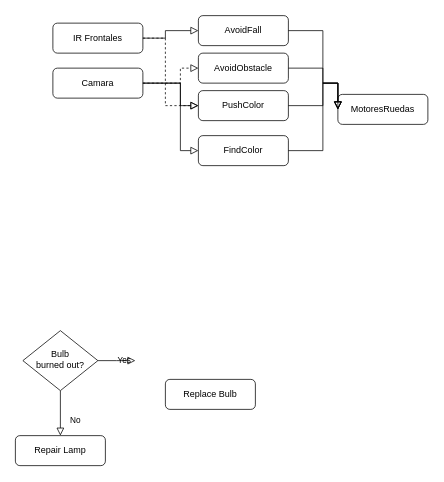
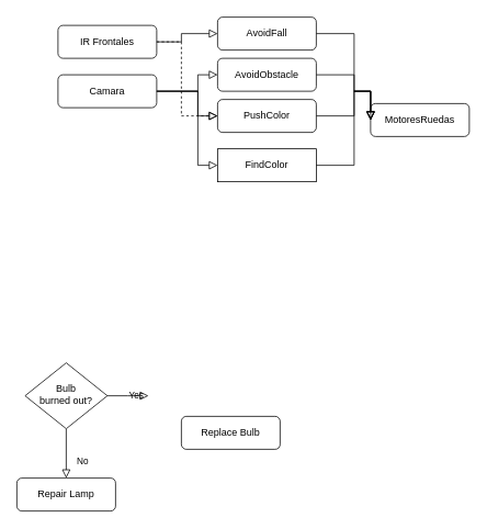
  <mxCell id="0" />
  <mxCell id="1" parent="0" />
  <mxCell id="2" value="IR Frontales" style="rounded=1;whiteSpace=wrap;html=1;fontSize=12;glass=0;strokeWidth=1;shadow=0;" parent="1" vertex="1"><mxGeometry x="70" y="30" width="120" height="40" as="geometry" /></mxCell>
  <mxCell id="3" value="" style="edgeStyle=orthogonalEdgeStyle;rounded=0;html=1;jettySize=auto;orthogonalLoop=1;fontSize=11;endArrow=block;endFill=0;endSize=8;strokeWidth=1;shadow=0;labelBackgroundColor=none;exitX=1;exitY=0.5;exitDx=0;exitDy=0;entryX=0;entryY=0.5;entryDx=0;entryDy=0;" parent="1" source="2" target="4" edge="1"><mxGeometry x="-0.003" y="10" relative="1" as="geometry"><mxPoint as="offset" /><Array as="points"><mxPoint x="220" y="50" /><mxPoint x="220" y="40" /></Array></mxGeometry></mxCell>
  <mxCell id="4" value="AvoidFall" style="rounded=1;whiteSpace=wrap;html=1;fontSize=12;glass=0;strokeWidth=1;shadow=0;" parent="1" vertex="1"><mxGeometry x="264" y="20" width="120" height="40" as="geometry" /></mxCell>
  <mxCell id="5" value="No" style="rounded=0;html=1;jettySize=auto;orthogonalLoop=1;fontSize=11;endArrow=block;endFill=0;endSize=8;strokeWidth=1;shadow=0;labelBackgroundColor=none;edgeStyle=orthogonalEdgeStyle;" parent="1" source="7" target="8" edge="1"><mxGeometry x="0.333" y="20" relative="1" as="geometry"><mxPoint as="offset" /></mxGeometry></mxCell>
  <mxCell id="6" value="Yes" style="edgeStyle=orthogonalEdgeStyle;rounded=0;html=1;jettySize=auto;orthogonalLoop=1;fontSize=11;endArrow=block;endFill=0;endSize=8;strokeWidth=1;shadow=0;labelBackgroundColor=none;" parent="1" source="7" edge="1"><mxGeometry y="10" relative="1" as="geometry"><mxPoint as="offset" /><mxPoint x="180" y="480" as="targetPoint" /></mxGeometry></mxCell>
  <mxCell id="7" value="Bulb&lt;br&gt;burned out?" style="rhombus;whiteSpace=wrap;html=1;shadow=0;fontFamily=Helvetica;fontSize=12;align=center;strokeWidth=1;spacing=6;spacingTop=-4;" parent="1" vertex="1"><mxGeometry x="30" y="440" width="100" height="80" as="geometry" /></mxCell>
  <mxCell id="8" value="Repair Lamp" style="rounded=1;whiteSpace=wrap;html=1;fontSize=12;glass=0;strokeWidth=1;shadow=0;" parent="1" vertex="1"><mxGeometry x="20" y="580" width="120" height="40" as="geometry" /></mxCell>
  <mxCell id="9" value="Replace Bulb" style="rounded=1;whiteSpace=wrap;html=1;fontSize=12;glass=0;strokeWidth=1;shadow=0;" parent="1" vertex="1"><mxGeometry x="220" y="505" width="120" height="40" as="geometry" /></mxCell>
  <mxCell id="10" value="AvoidObstacle" style="rounded=1;whiteSpace=wrap;html=1;fontSize=12;glass=0;strokeWidth=1;shadow=0;" vertex="1" parent="1"><mxGeometry x="264" y="70" width="120" height="40" as="geometry" /></mxCell>
  <mxCell id="11" value="PushColor" style="rounded=1;whiteSpace=wrap;html=1;fontSize=12;glass=0;strokeWidth=1;shadow=0;" vertex="1" parent="1"><mxGeometry x="264" y="120" width="120" height="40" as="geometry" /></mxCell>
- <mxCell id="12" value="FindColor" style="rounded=1;whiteSpace=wrap;html=1;fontSize=12;glass=0;strokeWidth=1;shadow=0;" vertex="1" parent="1"><mxGeometry x="264" y="180" width="120" height="40" as="geometry" /></mxCell>
+ <mxCell id="12" value="FindColor" style="whiteSpace=wrap;html=1;fontSize=12;glass=0;strokeWidth=1;shadow=0;rounded=0;" vertex="1" parent="1"><mxGeometry x="264" y="180" width="120" height="40" as="geometry" /></mxCell>
  <mxCell id="13" value="Camara" style="rounded=1;whiteSpace=wrap;html=1;fontSize=12;glass=0;strokeWidth=1;shadow=0;" vertex="1" parent="1"><mxGeometry x="70" y="90" width="120" height="40" as="geometry" /></mxCell>
- <mxCell id="14" value="" style="edgeStyle=orthogonalEdgeStyle;rounded=0;html=1;jettySize=auto;orthogonalLoop=1;fontSize=11;endArrow=block;endFill=0;endSize=8;strokeWidth=1;shadow=0;labelBackgroundColor=none;exitX=1;exitY=0.5;exitDx=0;exitDy=0;entryX=0;entryY=0.5;entryDx=0;entryDy=0;dashed=1;" edge="1" parent="1" source="13" target="10"><mxGeometry x="-0.003" y="10" relative="1" as="geometry"><mxPoint as="offset" /><mxPoint x="200" y="50" as="sourcePoint" /><mxPoint x="274" y="50" as="targetPoint" /><Array as="points"><mxPoint x="240" y="110" /><mxPoint x="240" y="90" /></Array></mxGeometry></mxCell>
+ <mxCell id="14" value="" style="edgeStyle=orthogonalEdgeStyle;rounded=0;html=1;jettySize=auto;orthogonalLoop=1;fontSize=11;endArrow=block;endFill=0;endSize=8;strokeWidth=1;shadow=0;labelBackgroundColor=none;exitX=1;exitY=0.5;exitDx=0;exitDy=0;entryX=0;entryY=0.5;entryDx=0;entryDy=0;" edge="1" parent="1" source="13" target="10"><mxGeometry x="-0.003" y="10" relative="1" as="geometry"><mxPoint as="offset" /><mxPoint x="200" y="50" as="sourcePoint" /><mxPoint x="274" y="50" as="targetPoint" /><Array as="points"><mxPoint x="240" y="110" /><mxPoint x="240" y="90" /></Array></mxGeometry></mxCell>
  <mxCell id="15" value="" style="edgeStyle=orthogonalEdgeStyle;rounded=0;html=1;jettySize=auto;orthogonalLoop=1;fontSize=11;endArrow=block;endFill=0;endSize=8;strokeWidth=1;shadow=0;labelBackgroundColor=none;exitX=1;exitY=0.5;exitDx=0;exitDy=0;entryX=0;entryY=0.5;entryDx=0;entryDy=0;" edge="1" parent="1" source="13" target="11"><mxGeometry x="-0.003" y="10" relative="1" as="geometry"><mxPoint as="offset" /><mxPoint x="210" y="60" as="sourcePoint" /><mxPoint x="284" y="60" as="targetPoint" /><Array as="points"><mxPoint x="240" y="110" /><mxPoint x="240" y="140" /></Array></mxGeometry></mxCell>
  <mxCell id="16" value="" style="edgeStyle=orthogonalEdgeStyle;rounded=0;html=1;jettySize=auto;orthogonalLoop=1;fontSize=11;endArrow=block;endFill=0;endSize=8;strokeWidth=1;shadow=0;labelBackgroundColor=none;exitX=1;exitY=0.5;exitDx=0;exitDy=0;entryX=0;entryY=0.5;entryDx=0;entryDy=0;dashed=1;" edge="1" parent="1" source="2" target="11"><mxGeometry x="-0.003" y="10" relative="1" as="geometry"><mxPoint as="offset" /><mxPoint x="220" y="70" as="sourcePoint" /><mxPoint x="294" y="70" as="targetPoint" /><Array as="points"><mxPoint x="220" y="50" /><mxPoint x="220" y="140" /></Array></mxGeometry></mxCell>
  <mxCell id="17" value="" style="edgeStyle=orthogonalEdgeStyle;rounded=0;html=1;jettySize=auto;orthogonalLoop=1;fontSize=11;endArrow=block;endFill=0;endSize=8;strokeWidth=1;shadow=0;labelBackgroundColor=none;exitX=1;exitY=0.5;exitDx=0;exitDy=0;entryX=0;entryY=0.5;entryDx=0;entryDy=0;" edge="1" parent="1" source="13" target="12"><mxGeometry x="-0.003" y="10" relative="1" as="geometry"><mxPoint as="offset" /><mxPoint x="230" y="80" as="sourcePoint" /><mxPoint x="304" y="80" as="targetPoint" /><Array as="points"><mxPoint x="240" y="110" /><mxPoint x="240" y="200" /></Array></mxGeometry></mxCell>
  <mxCell id="18" value="MotoresRuedas" style="rounded=1;whiteSpace=wrap;html=1;fontSize=12;glass=0;strokeWidth=1;shadow=0;" vertex="1" parent="1"><mxGeometry x="450" y="125" width="120" height="40" as="geometry" /></mxCell>
  <mxCell id="19" value="" style="edgeStyle=orthogonalEdgeStyle;rounded=0;html=1;jettySize=auto;orthogonalLoop=1;fontSize=11;endArrow=block;endFill=0;endSize=8;strokeWidth=1;shadow=0;labelBackgroundColor=none;exitX=1;exitY=0.5;exitDx=0;exitDy=0;entryX=0;entryY=0.5;entryDx=0;entryDy=0;" edge="1" parent="1" source="4" target="18"><mxGeometry x="-0.003" y="10" relative="1" as="geometry"><mxPoint as="offset" /><mxPoint x="200" y="60" as="sourcePoint" /><mxPoint x="274" y="50" as="targetPoint" /><Array as="points"><mxPoint x="430" y="40" /><mxPoint x="430" y="110" /></Array></mxGeometry></mxCell>
  <mxCell id="20" value="" style="edgeStyle=orthogonalEdgeStyle;rounded=0;html=1;jettySize=auto;orthogonalLoop=1;fontSize=11;endArrow=block;endFill=0;endSize=8;strokeWidth=1;shadow=0;labelBackgroundColor=none;exitX=1;exitY=0.5;exitDx=0;exitDy=0;entryX=0;entryY=0.5;entryDx=0;entryDy=0;" edge="1" parent="1" source="12" target="18"><mxGeometry x="-0.003" y="10" relative="1" as="geometry"><mxPoint as="offset" /><mxPoint x="210" y="70" as="sourcePoint" /><mxPoint x="284" y="60" as="targetPoint" /><Array as="points"><mxPoint x="430" y="200" /><mxPoint x="430" y="110" /></Array></mxGeometry></mxCell>
  <mxCell id="21" value="" style="edgeStyle=orthogonalEdgeStyle;rounded=0;html=1;jettySize=auto;orthogonalLoop=1;fontSize=11;endArrow=block;endFill=0;endSize=8;strokeWidth=1;shadow=0;labelBackgroundColor=none;exitX=1;exitY=0.5;exitDx=0;exitDy=0;entryX=0;entryY=0.5;entryDx=0;entryDy=0;" edge="1" parent="1" source="11" target="18"><mxGeometry x="-0.003" y="10" relative="1" as="geometry"><mxPoint as="offset" /><mxPoint x="440" y="245" as="sourcePoint" /><mxPoint x="506" y="155" as="targetPoint" /><Array as="points"><mxPoint x="430" y="140" /><mxPoint x="430" y="110" /></Array></mxGeometry></mxCell>
  <mxCell id="22" value="" style="edgeStyle=orthogonalEdgeStyle;rounded=0;html=1;jettySize=auto;orthogonalLoop=1;fontSize=11;endArrow=block;endFill=0;endSize=8;strokeWidth=1;shadow=0;labelBackgroundColor=none;exitX=1;exitY=0.5;exitDx=0;exitDy=0;entryX=0;entryY=0.5;entryDx=0;entryDy=0;" edge="1" parent="1" source="10" target="18"><mxGeometry x="-0.003" y="10" relative="1" as="geometry"><mxPoint as="offset" /><mxPoint x="394" y="150" as="sourcePoint" /><mxPoint x="460" y="120" as="targetPoint" /><Array as="points"><mxPoint x="430" y="90" /><mxPoint x="430" y="110" /></Array></mxGeometry></mxCell>
